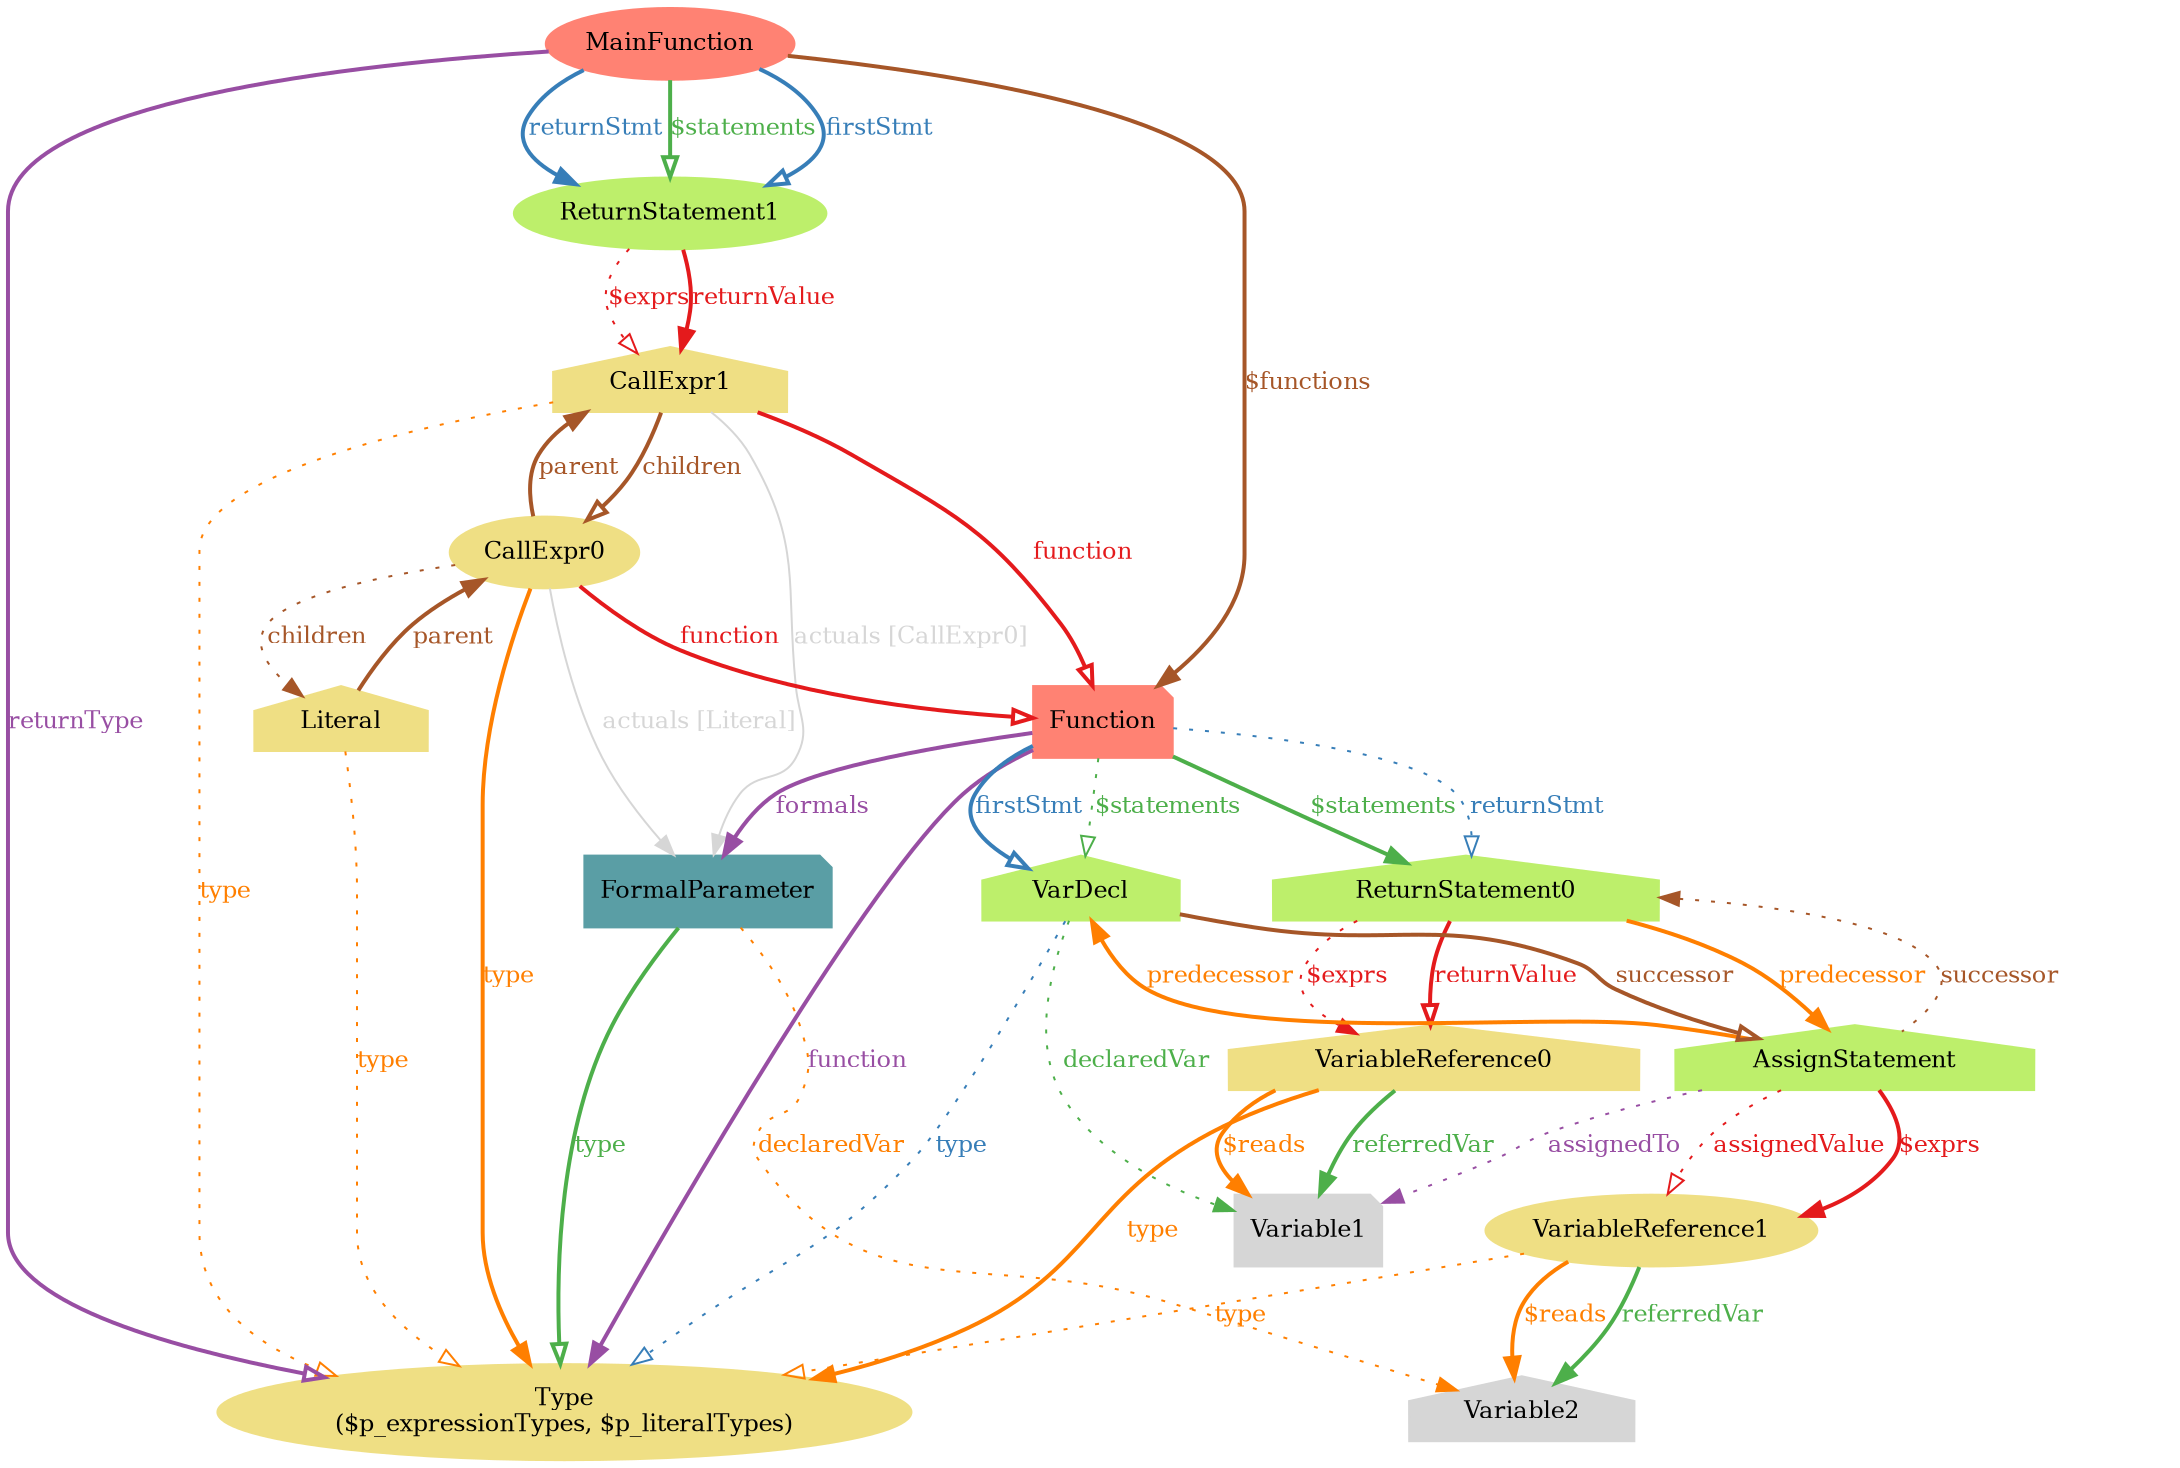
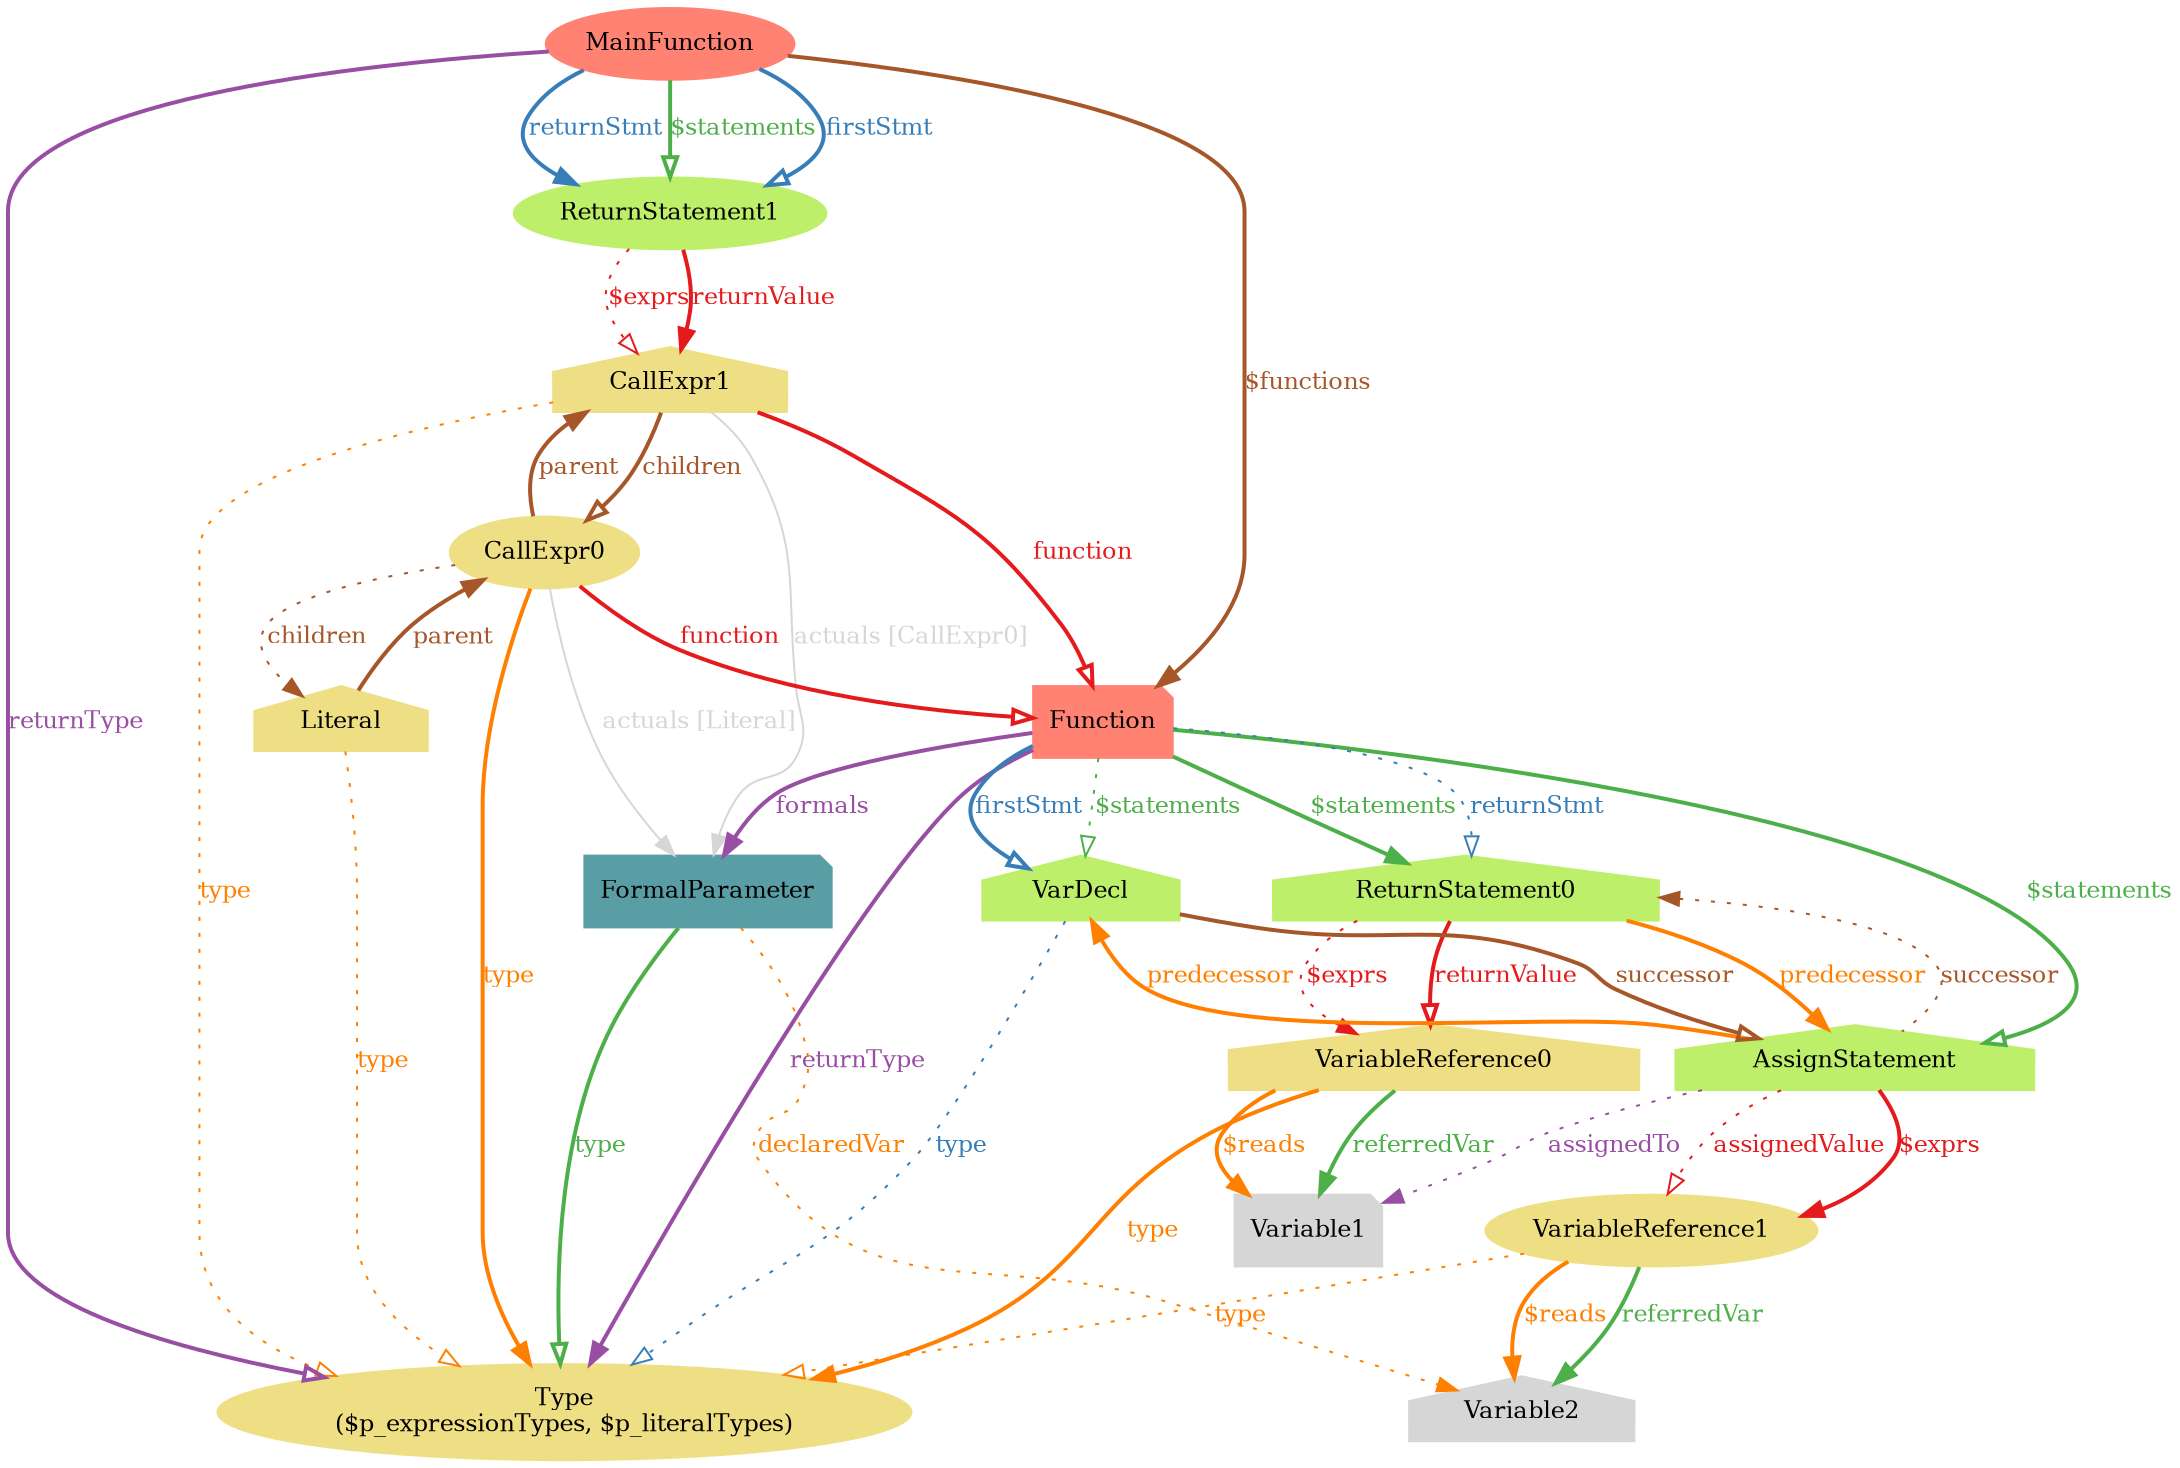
  digraph {
    fontsize=12
    rankdir=TB
    node [color="#efdf84" fontcolor="#000000" fontsize=12 shape=house style="filled, solid"]
    edge [arrowhead=normal color="#ff7f00" dir=forward fontcolor="#ff7f00" fontsize=12 style=bold uuid="<MainFunction, ReturnStatement1>" weight=1]
    n1 [color="#bdef6b" label=AssignStatement uuid=AssignStatement]
    n2 [label=VariableReference1 shape=ellipse uuid=VariableReference1]
    n3 [color="#d6d6d6" label=Variable1 shape=note uuid=Variable1]
    n4 [color="#d6d6d6" label=Variable2 uuid=Variable0]
    n5 [label="Type\n($p_expressionTypes, $p_literalTypes)" shape=ellipse uuid=Type]
    n6 [color="#bdef6b" label=ReturnStatement0 uuid=ReturnStatement0]
    n7 [label=VariableReference0 uuid=VariableReference0]
    n8 [color="#bdef6b" label=ReturnStatement1 shape=ellipse uuid=ReturnStatement1]
    n9 [label=CallExpr1 uuid=CallExpr1]
    n10 [color="#ff8273" label=Function shape=note uuid=Function]
    n11 [label=CallExpr0 shape=ellipse uuid=CallExpr0]
    n12 [color="#5a9ea5" label=FormalParameter shape=note uuid=FormalParameter]
    n13 [color="#bdef6b" label=VarDecl uuid=VarDecl]
    n14 [label=Literal uuid=Literal]
    n15 [color="#ff8273" label=MainFunction shape=ellipse uuid=MainFunction]
    n1 -> n2 [color="#e41a1c" fontcolor="#e41a1c" label="$exprs" uuid="<AssignStatement, VariableReference1>"]
    n1 -> n2 [arrowhead=onormal color="#e41a1c" fontcolor="#e41a1c" label=assignedValue style=dotted uuid="<AssignStatement, VariableReference1>"]
    n1 -> n3 [color="#984ea3" fontcolor="#984ea3" label=assignedTo style=dotted uuid="<AssignStatement, Variable1>"]
    n2 -> n4 [label="$reads" uuid="<VariableReference1, Variable0>"]
    n2 -> n4 [color="#4daf4a" fontcolor="#4daf4a" label=referredVar uuid="<VariableReference1, Variable0>"]
    n2 -> n5 [arrowhead=onormal label=type style=dotted uuid="<VariableReference1, Type>"]
    n6 -> n1 [label=predecessor uuid="<ReturnStatement0, AssignStatement>"]
    n6 -> n1 [color="#a65628" dir=back fontcolor="#a65628" label=successor style=dotted uuid="<AssignStatement, ReturnStatement0>" arrowhead=""]
    n6 -> n7 [color="#e41a1c" fontcolor="#e41a1c" label="$exprs" style=dotted uuid="<ReturnStatement0, VariableReference0>"]
    n6 -> n7 [arrowhead=onormal color="#e41a1c" fontcolor="#e41a1c" label=returnValue uuid="<ReturnStatement0, VariableReference0>"]
    n7 -> n3 [label="$reads" uuid="<VariableReference0, Variable1>"]
    n7 -> n3 [color="#4daf4a" fontcolor="#4daf4a" label=referredVar uuid="<VariableReference0, Variable1>"]
    n7 -> n5 [label=type uuid="<VariableReference0, Type>"]
    n8 -> n9 [arrowhead=onormal color="#e41a1c" fontcolor="#e41a1c" label="$exprs" style=dotted uuid="<ReturnStatement1, CallExpr1>"]
    n8 -> n9 [color="#e41a1c" fontcolor="#e41a1c" label=returnValue uuid="<ReturnStatement1, CallExpr1>"]
    n9 -> n5 [arrowhead=onormal label=type style=dotted uuid="<CallExpr1, Type>"]
    n9 -> n10 [arrowhead=onormal color="#e41a1c" fontcolor="#e41a1c" label=function uuid="<CallExpr1, Function>"]
    n9 -> n11 [arrowhead=onormal color="#a65628" fontcolor="#a65628" label=children uuid="<CallExpr1, CallExpr0>"]
    n9 -> n11 [color="#a65628" dir=back fontcolor="#a65628" label=parent uuid="<CallExpr0, CallExpr1>" arrowhead=""]
    n9 -> n12 [color="#d6d6d6" fontcolor="#d6d6d6" label="actuals [CallExpr0]" style=solid uuid="<CallExpr1, CallExpr0, FormalParameter>" arrowhead=""]
-   n10 -> n5 [color="#984ea3" fontcolor="#984ea3" label=function uuid="<Function, Type>"]
+   n10 -> n1 [arrowhead=onormal color="#4daf4a" fontcolor="#4daf4a" label="$statements" uuid="<Function, AssignStatement>"]
+   n10 -> n5 [color="#984ea3" fontcolor="#984ea3" label=returnType uuid="<Function, Type>"]
    n10 -> n6 [color="#4daf4a" fontcolor="#4daf4a" label="$statements" uuid="<Function, ReturnStatement0>"]
    n10 -> n6 [arrowhead=onormal color="#377eb8" fontcolor="#377eb8" label=returnStmt style=dotted uuid="<Function, ReturnStatement0>"]
    n10 -> n12 [color="#984ea3" fontcolor="#984ea3" label=formals uuid="<Function, FormalParameter>"]
    n10 -> n13 [arrowhead=onormal color="#4daf4a" fontcolor="#4daf4a" label="$statements" style=dotted uuid="<Function, VarDecl>"]
    n10 -> n13 [arrowhead=onormal color="#377eb8" fontcolor="#377eb8" label=firstStmt uuid="<Function, VarDecl>"]
    n11 -> n5 [label=type uuid="<CallExpr0, Type>"]
    n11 -> n10 [arrowhead=onormal color="#e41a1c" fontcolor="#e41a1c" label=function uuid="<CallExpr0, Function>"]
    n11 -> n12 [color="#d6d6d6" fontcolor="#d6d6d6" label="actuals [Literal]" style=solid uuid="<CallExpr0, Literal, FormalParameter>" arrowhead=""]
    n11 -> n14 [color="#a65628" fontcolor="#a65628" label=children style=dotted uuid="<CallExpr0, Literal>"]
    n11 -> n14 [color="#a65628" dir=back fontcolor="#a65628" label=parent uuid="<Literal, CallExpr0>" arrowhead=""]
    n12 -> n4 [label=declaredVar style=dotted uuid="<FormalParameter, Variable0>"]
    n12 -> n5 [arrowhead=onormal color="#4daf4a" fontcolor="#4daf4a" label=type uuid="<FormalParameter, Type>"]
    n13 -> n1 [dir=back label=predecessor uuid="<AssignStatement, VarDecl>" arrowhead=""]
    n13 -> n1 [arrowhead=onormal color="#a65628" fontcolor="#a65628" label=successor uuid="<VarDecl, AssignStatement>"]
-   n13 -> n3 [color="#4daf4a" fontcolor="#4daf4a" label=declaredVar style=dotted uuid="<VarDecl, Variable1>"]
    n13 -> n5 [arrowhead=onormal color="#377eb8" fontcolor="#377eb8" label=type style=dotted uuid="<VarDecl, Type>"]
    n14 -> n5 [arrowhead=onormal label=type style=dotted uuid="<Literal, Type>"]
    n15 -> n5 [arrowhead=onormal color="#984ea3" fontcolor="#984ea3" label=returnType uuid="<MainFunction, Type>"]
    n15 -> n8 [arrowhead=onormal color="#4daf4a" fontcolor="#4daf4a" label="$statements"]
    n15 -> n8 [arrowhead=onormal color="#377eb8" fontcolor="#377eb8" label=firstStmt]
    n15 -> n8 [color="#377eb8" fontcolor="#377eb8" label=returnStmt]
    n15 -> n10 [color="#a65628" fontcolor="#a65628" label="$functions" uuid="<MainFunction, Function>"]
  }
